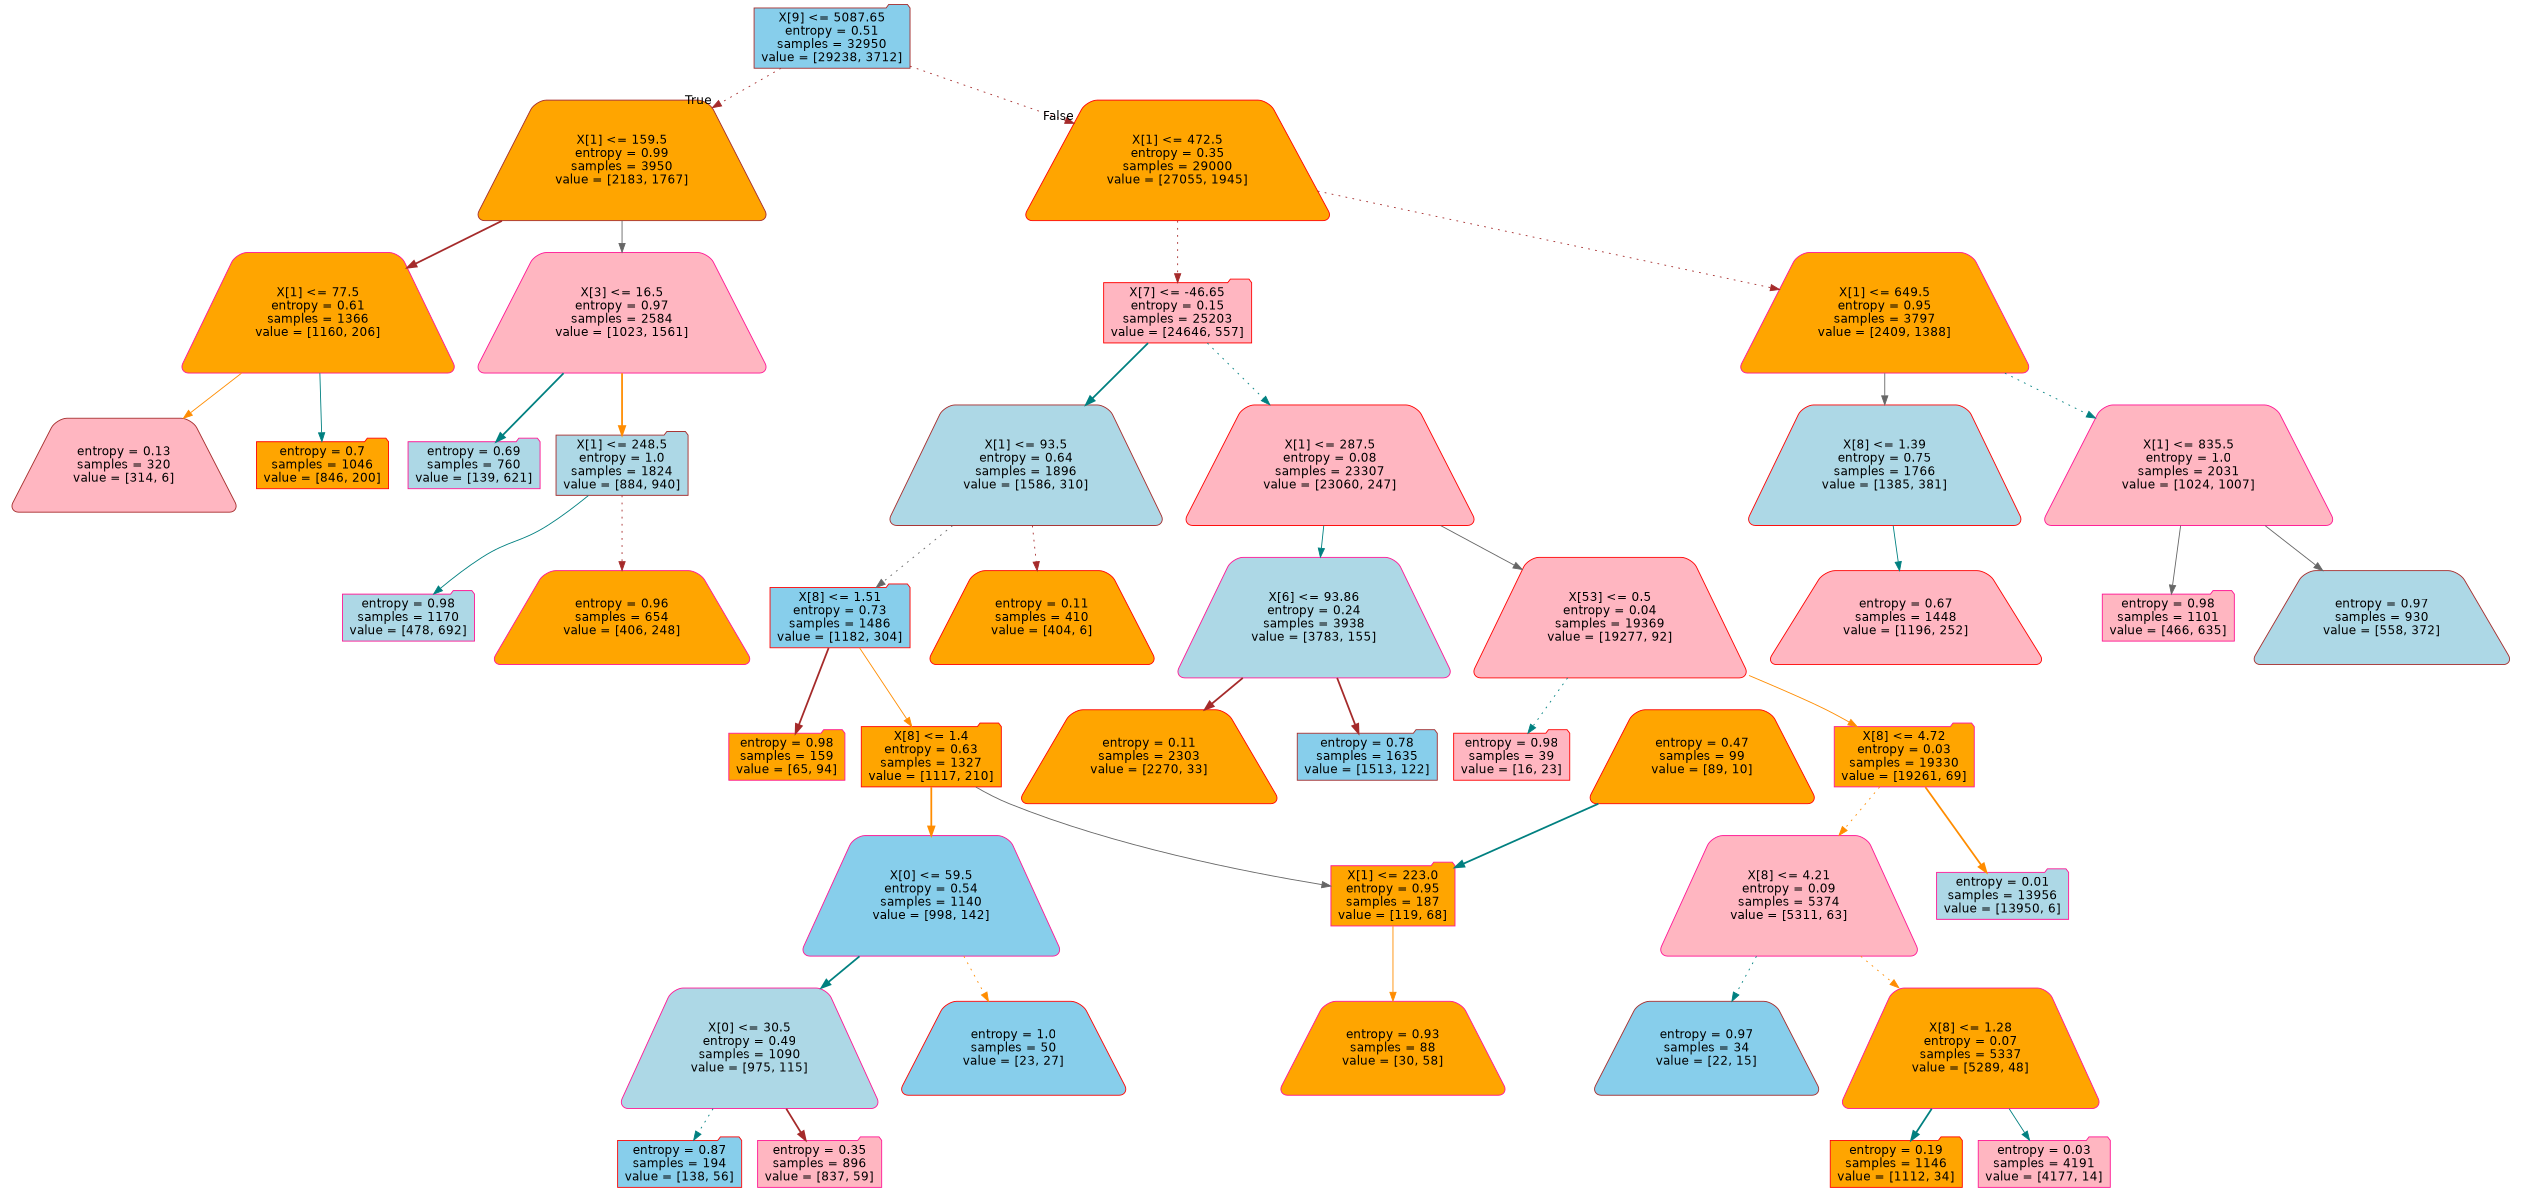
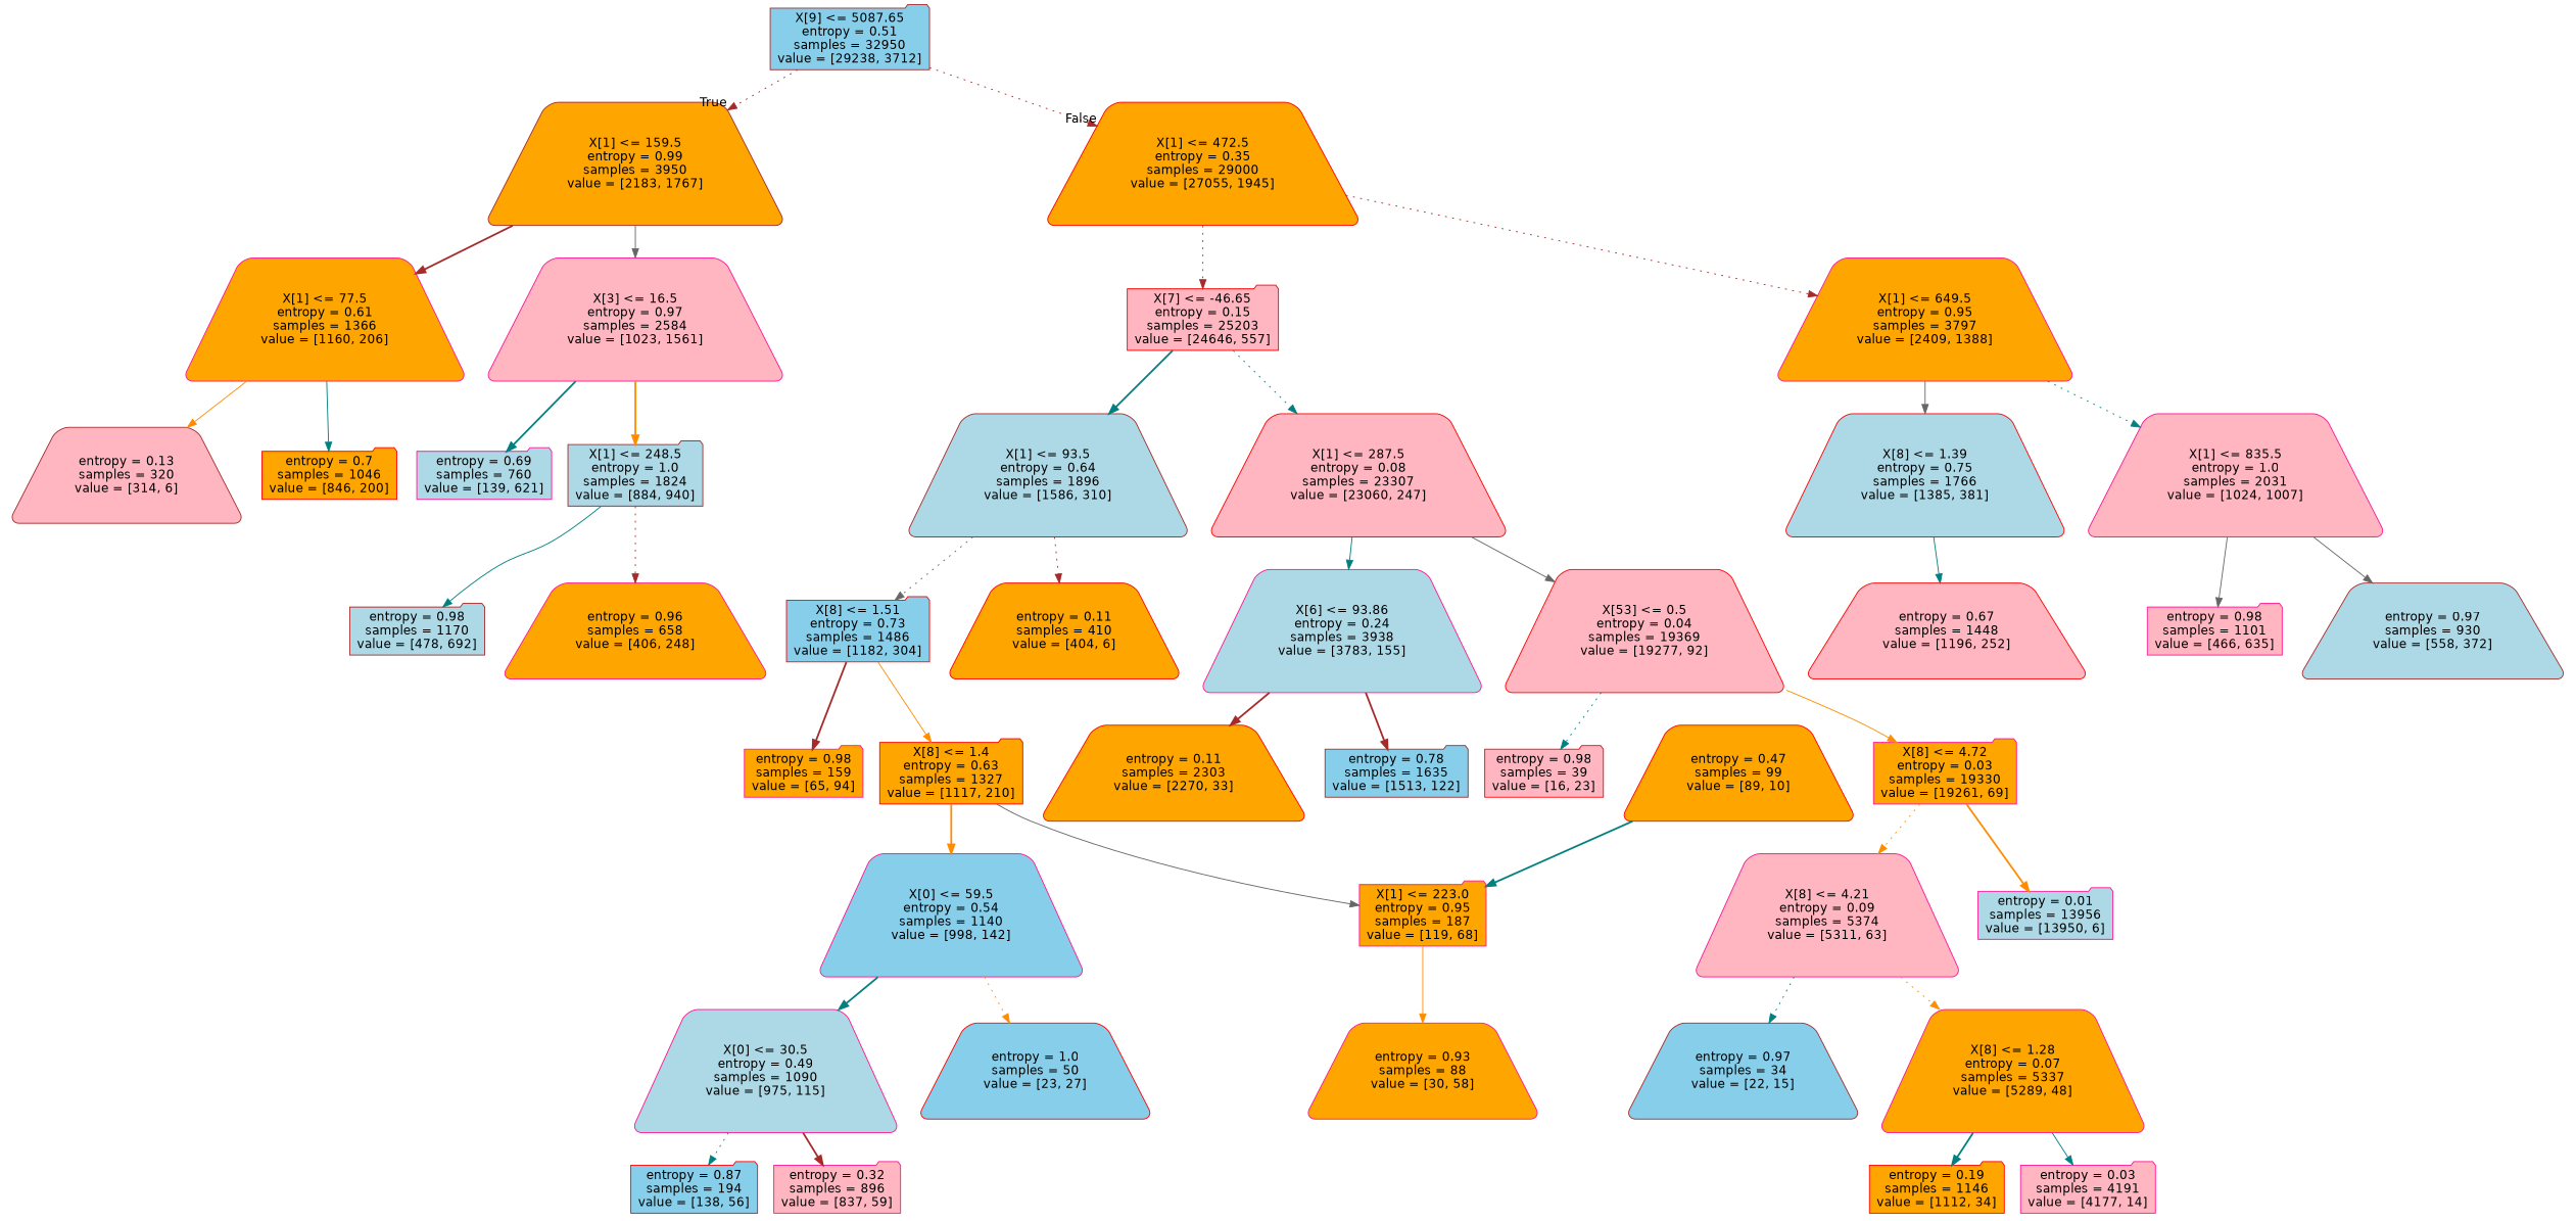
  digraph {
    node [color=deeppink fillcolor=orange fontname=helvetica shape=trapezium style="filled, rounded"]
    edge [color=teal fontname=helvetica style=dotted]
    n1 [color=brown fillcolor=skyblue label="X[9] <= 5087.65\nentropy = 0.51\nsamples = 32950\nvalue = [29238, 3712]" shape=folder]
    n2 [color=brown label="X[1] <= 159.5\nentropy = 0.99\nsamples = 3950\nvalue = [2183, 1767]"]
    n3 [color=red label="X[1] <= 472.5\nentropy = 0.35\nsamples = 29000\nvalue = [27055, 1945]"]
    n4 [label="X[1] <= 77.5\nentropy = 0.61\nsamples = 1366\nvalue = [1160, 206]"]
    n5 [fillcolor=lightpink label="X[3] <= 16.5\nentropy = 0.97\nsamples = 2584\nvalue = [1023, 1561]"]
    n6 [color=red fillcolor=lightpink label="X[7] <= -46.65\nentropy = 0.15\nsamples = 25203\nvalue = [24646, 557]" shape=folder]
    n7 [label="X[1] <= 649.5\nentropy = 0.95\nsamples = 3797\nvalue = [2409, 1388]"]
    n8 [color=brown fillcolor=lightpink label="entropy = 0.13\nsamples = 320\nvalue = [314, 6]"]
    n9 [color=red label="entropy = 0.7\nsamples = 1046\nvalue = [846, 200]" shape=folder]
    n10 [fillcolor=lightblue label="entropy = 0.69\nsamples = 760\nvalue = [139, 621]" shape=folder]
    n11 [color=brown fillcolor=lightblue label="X[1] <= 248.5\nentropy = 1.0\nsamples = 1824\nvalue = [884, 940]" shape=folder]
-   n12 [label="entropy = 0.96\nsamples = 654\nvalue = [406, 248]"]
-   n13 [fillcolor=lightblue label="entropy = 0.98\nsamples = 1170\nvalue = [478, 692]" shape=folder]
+   n12 [label="entropy = 0.96\nsamples = 658\nvalue = [406, 248]"]
+   n13 [color=brown fillcolor=lightblue label="entropy = 0.98\nsamples = 1170\nvalue = [478, 692]" shape=folder]
    n14 [color=brown fillcolor=lightblue label="X[1] <= 93.5\nentropy = 0.64\nsamples = 1896\nvalue = [1586, 310]"]
    n15 [color=red fillcolor=lightpink label="X[1] <= 287.5\nentropy = 0.08\nsamples = 23307\nvalue = [23060, 247]"]
    n16 [color=red fillcolor=lightblue label="X[8] <= 1.39\nentropy = 0.75\nsamples = 1766\nvalue = [1385, 381]"]
    n17 [fillcolor=lightpink label="X[1] <= 835.5\nentropy = 1.0\nsamples = 2031\nvalue = [1024, 1007]"]
    n18 [color=red label="entropy = 0.11\nsamples = 410\nvalue = [404, 6]"]
    n19 [color=red fillcolor=skyblue label="X[8] <= 1.51\nentropy = 0.73\nsamples = 1486\nvalue = [1182, 304]" shape=folder]
    n20 [color=red fillcolor=lightpink label="X[53] <= 0.5\nentropy = 0.04\nsamples = 19369\nvalue = [19277, 92]"]
    n21 [fillcolor=lightblue label="X[6] <= 93.86\nentropy = 0.24\nsamples = 3938\nvalue = [3783, 155]"]
    n22 [color=red label="X[8] <= 1.4\nentropy = 0.63\nsamples = 1327\nvalue = [1117, 210]" shape=folder]
    n23 [label="entropy = 0.98\nsamples = 159\nvalue = [65, 94]" shape=folder]
    n24 [label="X[1] <= 223.0\nentropy = 0.95\nsamples = 187\nvalue = [119, 68]" shape=folder]
    n25 [fillcolor=skyblue label="X[0] <= 59.5\nentropy = 0.54\nsamples = 1140\nvalue = [998, 142]"]
    n26 [label="entropy = 0.93\nsamples = 88\nvalue = [30, 58]"]
    n27 [fillcolor=lightblue label="X[0] <= 30.5\nentropy = 0.49\nsamples = 1090\nvalue = [975, 115]"]
    n28 [color=red fillcolor=skyblue label="entropy = 1.0\nsamples = 50\nvalue = [23, 27]"]
    n29 [color=red label="entropy = 0.47\nsamples = 99\nvalue = [89, 10]"]
    n30 [color=red fillcolor=skyblue label="entropy = 0.87\nsamples = 194\nvalue = [138, 56]" shape=folder]
-   n31 [fillcolor=lightpink label="entropy = 0.35\nsamples = 896\nvalue = [837, 59]" shape=folder]
+   n31 [fillcolor=lightpink label="entropy = 0.32\nsamples = 896\nvalue = [837, 59]" shape=folder]
    n32 [label="X[8] <= 4.72\nentropy = 0.03\nsamples = 19330\nvalue = [19261, 69]" shape=folder]
    n33 [color=red fillcolor=lightpink label="entropy = 0.98\nsamples = 39\nvalue = [16, 23]" shape=folder]
    n34 [color=brown fillcolor=skyblue label="entropy = 0.78\nsamples = 1635\nvalue = [1513, 122]" shape=folder]
    n35 [color=red label="entropy = 0.11\nsamples = 2303\nvalue = [2270, 33]"]
    n36 [fillcolor=lightpink label="X[8] <= 4.21\nentropy = 0.09\nsamples = 5374\nvalue = [5311, 63]"]
    n37 [fillcolor=lightblue label="entropy = 0.01\nsamples = 13956\nvalue = [13950, 6]" shape=folder]
    n38 [label="X[8] <= 1.28\nentropy = 0.07\nsamples = 5337\nvalue = [5289, 48]"]
    n39 [color=brown fillcolor=skyblue label="entropy = 0.97\nsamples = 34\nvalue = [22, 15]"]
    n40 [color=red label="entropy = 0.19\nsamples = 1146\nvalue = [1112, 34]" shape=folder]
    n41 [fillcolor=lightpink label="entropy = 0.03\nsamples = 4191\nvalue = [4177, 14]" shape=folder]
    n42 [color=red fillcolor=lightpink label="entropy = 0.67\nsamples = 1448\nvalue = [1196, 252]"]
    n43 [color=brown fillcolor=lightblue label="entropy = 0.97\nsamples = 930\nvalue = [558, 372]"]
    n44 [fillcolor=lightpink label="entropy = 0.98\nsamples = 1101\nvalue = [466, 635]" shape=folder]
    n1 -> n2 [color=brown headlabel=True labelangle=45 labeldistance=2.5]
    n1 -> n3 [color=brown headlabel=False labelangle=-45 labeldistance=2.5]
    n2 -> n4 [color=brown style=bold]
    n2 -> n5 [color=gray40 style=solid]
    n3 -> n6 [color=brown]
    n3 -> n7 [color=brown]
    n4 -> n8 [color=darkorange style=solid]
    n4 -> n9 [style=solid]
    n5 -> n10 [style=bold]
    n5 -> n11 [color=darkorange style=bold]
    n6 -> n14 [style=bold]
    n6 -> n15
    n7 -> n16 [color=gray40 style=solid]
    n7 -> n17
    n11 -> n12 [color=brown]
    n11 -> n13 [style=solid]
    n14 -> n18 [color=brown]
    n14 -> n19 [color=gray40]
    n15 -> n20 [color=gray40 style=solid]
    n15 -> n21 [style=solid]
    n16 -> n42 [style=solid]
    n17 -> n43 [color=gray40 style=solid]
    n17 -> n44 [color=gray40 style=solid]
    n19 -> n22 [color=darkorange style=solid]
    n19 -> n23 [color=brown style=bold]
    n20 -> n32 [color=darkorange style=solid]
    n20 -> n33
    n21 -> n34 [color=brown style=bold]
    n21 -> n35 [color=brown style=bold]
    n22 -> n24 [color=gray40 style=solid]
    n22 -> n25 [color=darkorange style=bold]
    n24 -> n26 [color=darkorange style=solid]
    n25 -> n27 [style=bold]
    n25 -> n28 [color=darkorange]
    n27 -> n30
    n27 -> n31 [color=brown style=bold]
    n29 -> n24 [style=bold]
    n32 -> n36 [color=darkorange]
    n32 -> n37 [color=darkorange style=bold]
    n36 -> n38 [color=darkorange]
    n36 -> n39
    n38 -> n40 [style=bold]
    n38 -> n41 [style=solid]
  }
